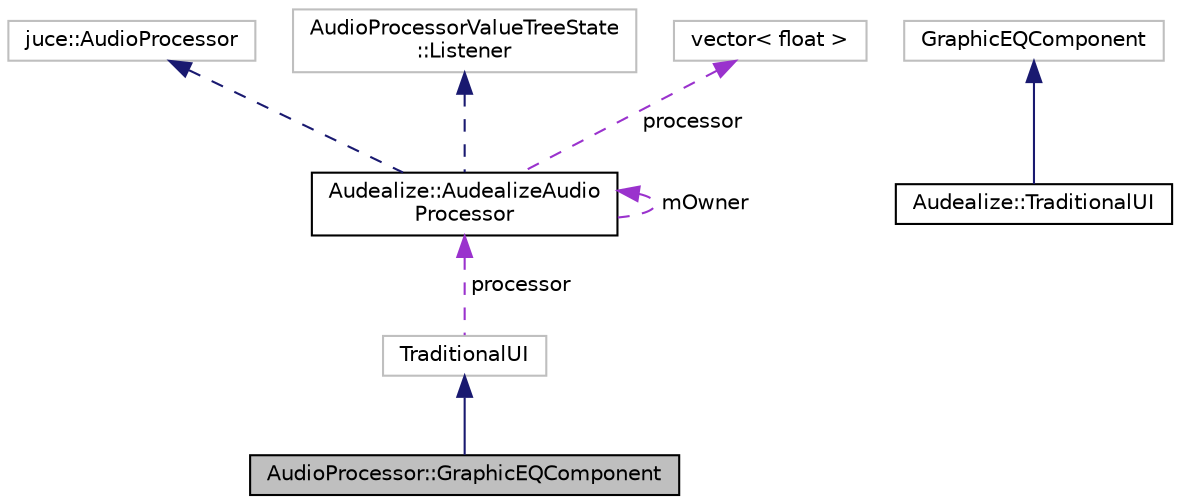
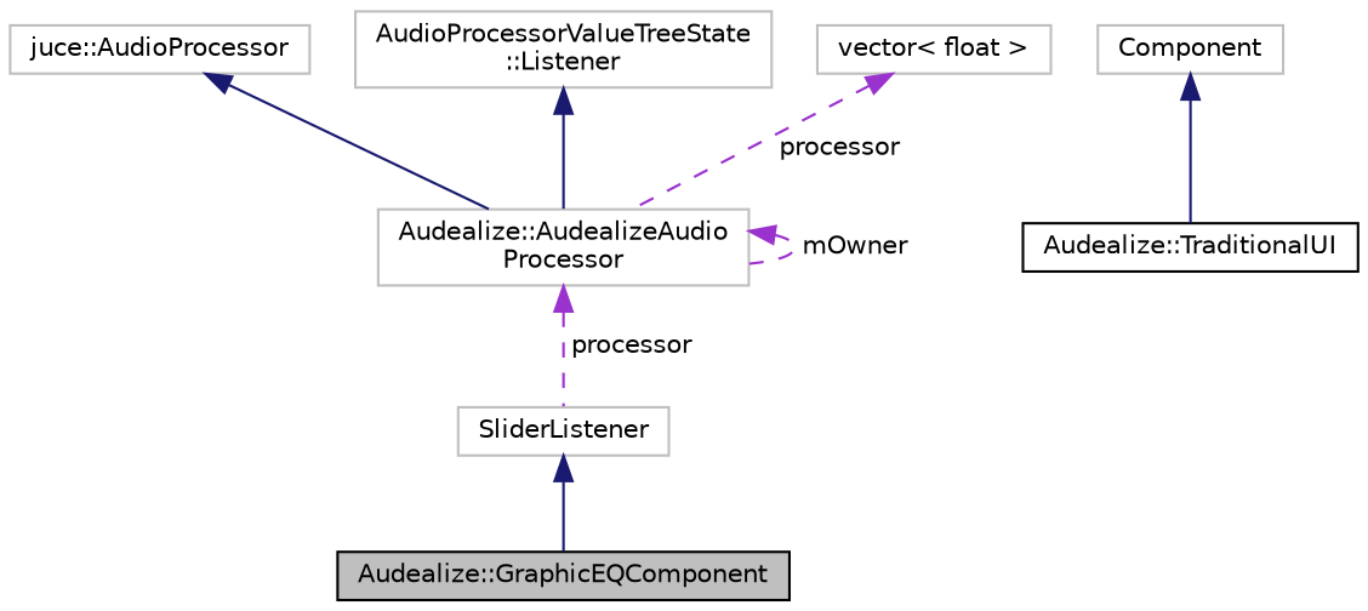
  digraph {
    node [color=grey75 fillcolor=white fontname=Helvetica fontsize=10 shape=record style=filled]
    edge [color=midnightblue dir=back fontname=Helvetica fontsize=10 labelfontname=Helvetica labelfontsize=10 style=solid]
-   n1 [color=black fillcolor=grey75 fontcolor=black height=0.2 label="AudioProcessor::GraphicEQComponent" width=0.4]
+   n1 [color=black fillcolor=grey75 fontcolor=black height=0.2 label="Audealize::GraphicEQComponent" width=0.4]
    n2 [color=black height=0.2 label="Audealize::TraditionalUI" width=0.4]
-   n3 [height=0.2 label=GraphicEQComponent width=0.4]
-   n4 [color=black height=0.2 label="Audealize::AudealizeAudio\lProcessor" width=0.4]
-   n5 [height=0.2 label=TraditionalUI width=0.4]
+   n3 [height=0.2 label=Component width=0.4]
+   n4 [height=0.2 label="Audealize::AudealizeAudio\lProcessor" width=0.4]
+   n5 [height=0.2 label=SliderListener width=0.4]
    n6 [height=0.2 label="juce::AudioProcessor" width=0.4]
    n7 [height=0.2 label="AudioProcessorValueTreeState\l::Listener" width=0.4]
    n8 [height=0.2 label="vector\< float \>" width=0.4]
    n3 -> n2
    n4 -> n4 [color=darkorchid3 label=" mOwner" style=dashed]
    n4 -> n5 [color=darkorchid3 label=" processor" style=dashed]
    n5 -> n1
-   n6 -> n4 [style=dashed]
-   n7 -> n4 [style=dashed]
+   n6 -> n4
+   n7 -> n4
    n8 -> n4 [color=darkorchid3 label=" processor" style=dashed]
  }
